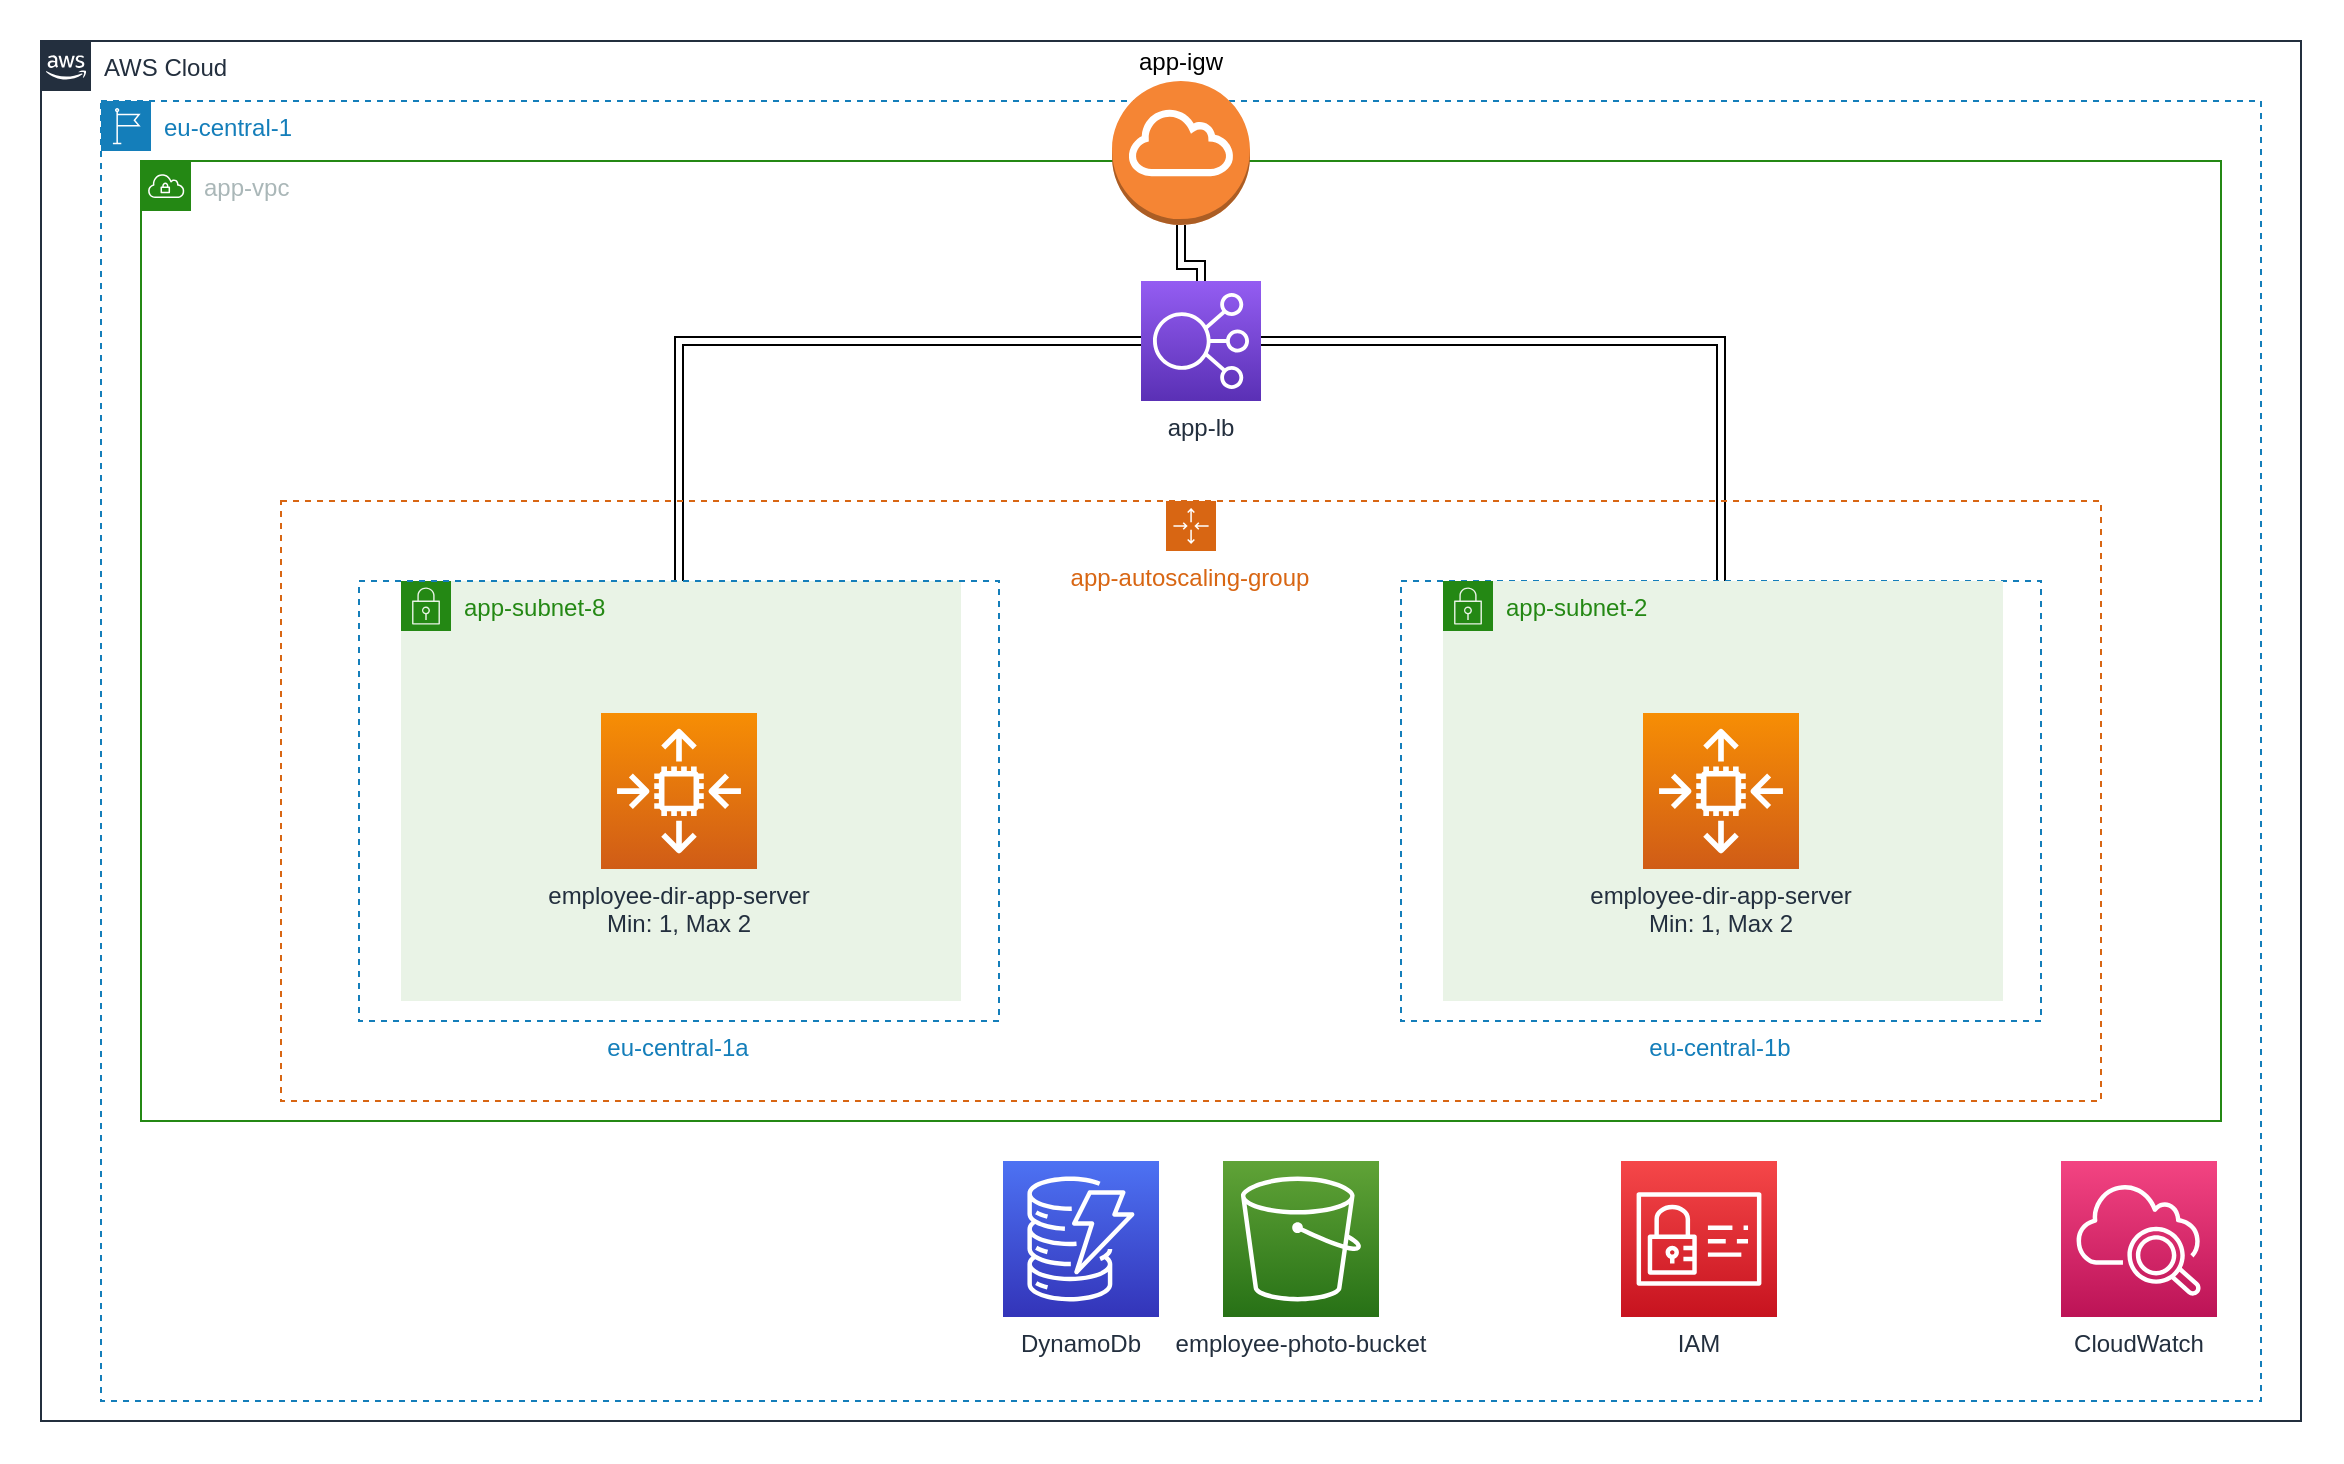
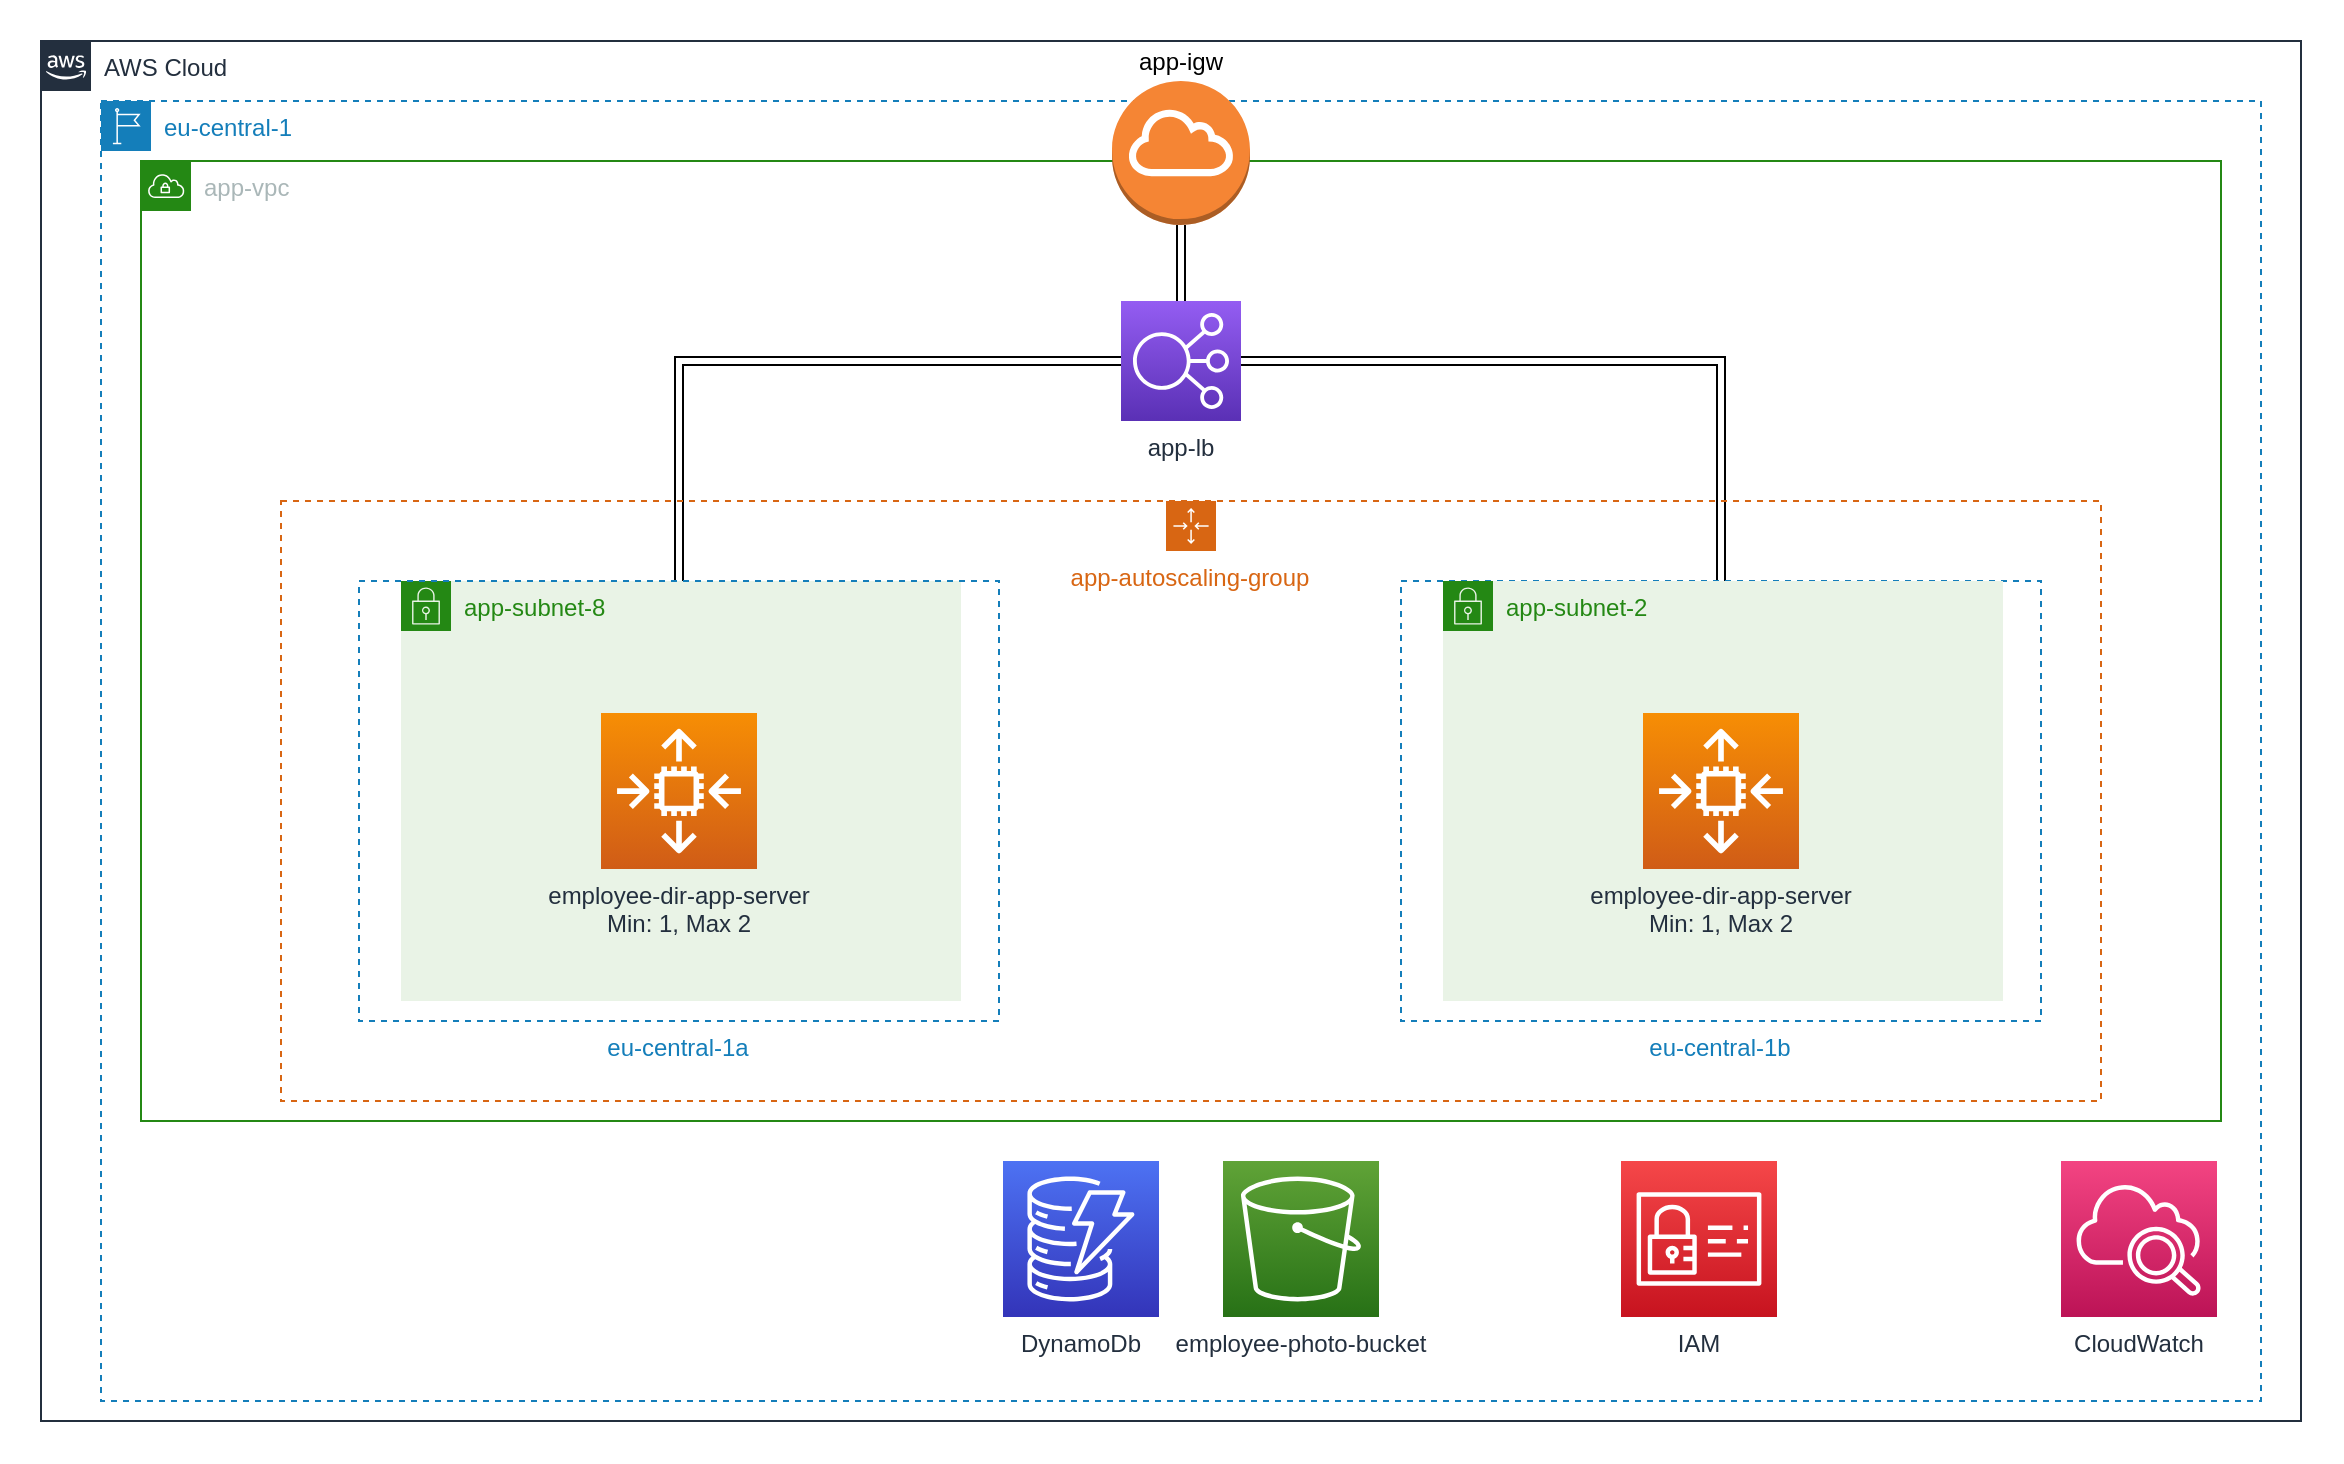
  <mxCell id="0" />
  <mxCell id="1" parent="0" />
  <mxCell id="2" value="eu-central-1&lt;br&gt;" style="points=[[0,0],[0.25,0],[0.5,0],[0.75,0],[1,0],[1,0.25],[1,0.5],[1,0.75],[1,1],[0.75,1],[0.5,1],[0.25,1],[0,1],[0,0.75],[0,0.5],[0,0.25]];outlineConnect=0;gradientColor=none;html=1;whiteSpace=wrap;fontSize=12;fontStyle=0;container=1;pointerEvents=0;collapsible=0;recursiveResize=0;shape=mxgraph.aws4.group;grIcon=mxgraph.aws4.group_region;strokeColor=#147EBA;fillColor=none;verticalAlign=top;align=left;spacingLeft=30;fontColor=#147EBA;dashed=1;" parent="1" vertex="1"><mxGeometry x="50" y="50" width="1080" height="650" as="geometry" /></mxCell>
  <mxCell id="3" value="app-vpc" style="points=[[0,0],[0.25,0],[0.5,0],[0.75,0],[1,0],[1,0.25],[1,0.5],[1,0.75],[1,1],[0.75,1],[0.5,1],[0.25,1],[0,1],[0,0.75],[0,0.5],[0,0.25]];outlineConnect=0;gradientColor=none;html=1;whiteSpace=wrap;fontSize=12;fontStyle=0;container=1;pointerEvents=0;collapsible=0;recursiveResize=0;shape=mxgraph.aws4.group;grIcon=mxgraph.aws4.group_vpc;strokeColor=#248814;fillColor=none;verticalAlign=top;align=left;spacingLeft=30;fontColor=#AAB7B8;dashed=0;" parent="2" vertex="1"><mxGeometry x="20" y="30" width="1040" height="480" as="geometry" /></mxCell>
  <mxCell id="4" value="app-subnet-8" style="points=[[0,0],[0.25,0],[0.5,0],[0.75,0],[1,0],[1,0.25],[1,0.5],[1,0.75],[1,1],[0.75,1],[0.5,1],[0.25,1],[0,1],[0,0.75],[0,0.5],[0,0.25]];outlineConnect=0;gradientColor=none;html=1;whiteSpace=wrap;fontSize=12;fontStyle=0;container=1;pointerEvents=0;collapsible=0;recursiveResize=0;shape=mxgraph.aws4.group;grIcon=mxgraph.aws4.group_security_group;grStroke=0;strokeColor=#248814;fillColor=#E9F3E6;verticalAlign=top;align=left;spacingLeft=30;fontColor=#248814;dashed=0;" parent="3" vertex="1"><mxGeometry x="130" y="210" width="280" height="210" as="geometry" /></mxCell>
  <mxCell id="5" value="app-igw" style="outlineConnect=0;dashed=0;verticalLabelPosition=top;verticalAlign=bottom;align=center;html=1;shape=mxgraph.aws3.internet_gateway;fillColor=#F58534;gradientColor=none;labelPosition=center;" vertex="1" parent="3"><mxGeometry x="485.5" y="-40" width="69" height="72" as="geometry" /></mxCell>
  <mxCell id="6" value="AWS Cloud" style="points=[[0,0],[0.25,0],[0.5,0],[0.75,0],[1,0],[1,0.25],[1,0.5],[1,0.75],[1,1],[0.75,1],[0.5,1],[0.25,1],[0,1],[0,0.75],[0,0.5],[0,0.25]];outlineConnect=0;gradientColor=none;html=1;whiteSpace=wrap;fontSize=12;fontStyle=0;container=1;pointerEvents=0;collapsible=0;recursiveResize=0;shape=mxgraph.aws4.group;grIcon=mxgraph.aws4.group_aws_cloud_alt;strokeColor=#232F3E;fillColor=none;verticalAlign=top;align=left;spacingLeft=30;fontColor=#232F3E;dashed=0;" vertex="1" parent="1"><mxGeometry x="20" y="20" width="1130" height="690" as="geometry" /></mxCell>
  <mxCell id="7" style="edgeStyle=orthogonalEdgeStyle;rounded=0;orthogonalLoop=1;jettySize=auto;html=1;exitX=0;exitY=0.5;exitDx=0;exitDy=0;exitPerimeter=0;shape=link;" edge="1" parent="6" source="9" target="13"><mxGeometry relative="1" as="geometry"><mxPoint x="320" y="340" as="targetPoint" /></mxGeometry></mxCell>
  <mxCell id="8" style="edgeStyle=orthogonalEdgeStyle;rounded=0;orthogonalLoop=1;jettySize=auto;html=1;shape=link;" edge="1" parent="6" source="9" target="11"><mxGeometry relative="1" as="geometry" /></mxCell>
- <mxCell id="9" value="app-lb" style="sketch=0;points=[[0,0,0],[0.25,0,0],[0.5,0,0],[0.75,0,0],[1,0,0],[0,1,0],[0.25,1,0],[0.5,1,0],[0.75,1,0],[1,1,0],[0,0.25,0],[0,0.5,0],[0,0.75,0],[1,0.25,0],[1,0.5,0],[1,0.75,0]];outlineConnect=0;fontColor=#232F3E;gradientColor=#945DF2;gradientDirection=north;fillColor=#5A30B5;strokeColor=#ffffff;dashed=0;verticalLabelPosition=bottom;verticalAlign=top;align=center;html=1;fontSize=12;fontStyle=0;aspect=fixed;shape=mxgraph.aws4.resourceIcon;resIcon=mxgraph.aws4.elastic_load_balancing;" parent="6" vertex="1"><mxGeometry x="550" y="120" width="60" height="60" as="geometry" /></mxCell>
+ <mxCell id="9" value="app-lb" style="sketch=0;points=[[0,0,0],[0.25,0,0],[0.5,0,0],[0.75,0,0],[1,0,0],[0,1,0],[0.25,1,0],[0.5,1,0],[0.75,1,0],[1,1,0],[0,0.25,0],[0,0.5,0],[0,0.75,0],[1,0.25,0],[1,0.5,0],[1,0.75,0]];outlineConnect=0;fontColor=#232F3E;gradientColor=#945DF2;gradientDirection=north;fillColor=#5A30B5;strokeColor=#ffffff;dashed=0;verticalLabelPosition=bottom;verticalAlign=top;align=center;html=1;fontSize=12;fontStyle=0;aspect=fixed;shape=mxgraph.aws4.resourceIcon;resIcon=mxgraph.aws4.elastic_load_balancing;" parent="6" vertex="1"><mxGeometry x="540" y="130" width="60" height="60" as="geometry" /></mxCell>
  <mxCell id="10" value="app-autoscaling-group" style="points=[[0,0],[0.25,0],[0.5,0],[0.75,0],[1,0],[1,0.25],[1,0.5],[1,0.75],[1,1],[0.75,1],[0.5,1],[0.25,1],[0,1],[0,0.75],[0,0.5],[0,0.25]];outlineConnect=0;gradientColor=none;html=1;whiteSpace=wrap;fontSize=12;fontStyle=0;container=1;pointerEvents=0;collapsible=0;recursiveResize=0;shape=mxgraph.aws4.groupCenter;grIcon=mxgraph.aws4.group_auto_scaling_group;grStroke=1;strokeColor=#D86613;fillColor=none;verticalAlign=top;align=center;fontColor=#D86613;dashed=1;spacingTop=25;" parent="6" vertex="1"><mxGeometry x="120" y="230" width="910" height="300" as="geometry" /></mxCell>
  <mxCell id="11" value="eu-central-1b&lt;br&gt;" style="fillColor=none;strokeColor=#147EBA;dashed=1;verticalAlign=top;fontStyle=0;fontColor=#147EBA;whiteSpace=wrap;html=1;container=0;labelPosition=center;verticalLabelPosition=bottom;align=center;" vertex="1" parent="10"><mxGeometry x="560" y="40" width="320" height="220" as="geometry" /></mxCell>
  <mxCell id="12" value="employee-dir-app-server&lt;br&gt;Min: 1, Max 2" style="sketch=0;points=[[0,0,0],[0.25,0,0],[0.5,0,0],[0.75,0,0],[1,0,0],[0,1,0],[0.25,1,0],[0.5,1,0],[0.75,1,0],[1,1,0],[0,0.25,0],[0,0.5,0],[0,0.75,0],[1,0.25,0],[1,0.5,0],[1,0.75,0]];outlineConnect=0;fontColor=#232F3E;gradientColor=#F78E04;gradientDirection=north;fillColor=#D05C17;strokeColor=#ffffff;dashed=0;verticalLabelPosition=bottom;verticalAlign=top;align=center;html=1;fontSize=12;fontStyle=0;aspect=fixed;shape=mxgraph.aws4.resourceIcon;resIcon=mxgraph.aws4.auto_scaling2;" parent="10" vertex="1"><mxGeometry x="160" y="106" width="78" height="78" as="geometry" /></mxCell>
  <mxCell id="13" value="eu-central-1a" style="fillColor=none;strokeColor=#147EBA;dashed=1;verticalAlign=top;fontStyle=0;fontColor=#147EBA;whiteSpace=wrap;html=1;labelPosition=center;verticalLabelPosition=bottom;align=center;" parent="10" vertex="1"><mxGeometry x="39" y="40" width="320" height="220" as="geometry" /></mxCell>
  <mxCell id="14" value="app-subnet-2" style="points=[[0,0],[0.25,0],[0.5,0],[0.75,0],[1,0],[1,0.25],[1,0.5],[1,0.75],[1,1],[0.75,1],[0.5,1],[0.25,1],[0,1],[0,0.75],[0,0.5],[0,0.25]];outlineConnect=0;gradientColor=none;html=1;whiteSpace=wrap;fontSize=12;fontStyle=0;container=0;pointerEvents=0;collapsible=0;recursiveResize=0;shape=mxgraph.aws4.group;grIcon=mxgraph.aws4.group_security_group;grStroke=0;strokeColor=#248814;fillColor=#E9F3E6;verticalAlign=top;align=left;spacingLeft=30;fontColor=#248814;dashed=0;" vertex="1" parent="10"><mxGeometry x="581" y="40" width="280" height="210" as="geometry" /></mxCell>
  <mxCell id="15" value="employee-dir-app-server&lt;br&gt;Min: 1, Max 2" style="sketch=0;points=[[0,0,0],[0.25,0,0],[0.5,0,0],[0.75,0,0],[1,0,0],[0,1,0],[0.25,1,0],[0.5,1,0],[0.75,1,0],[1,1,0],[0,0.25,0],[0,0.5,0],[0,0.75,0],[1,0.25,0],[1,0.5,0],[1,0.75,0]];outlineConnect=0;fontColor=#232F3E;gradientColor=#F78E04;gradientDirection=north;fillColor=#D05C17;strokeColor=#ffffff;dashed=0;verticalLabelPosition=bottom;verticalAlign=top;align=center;html=1;fontSize=12;fontStyle=0;aspect=fixed;shape=mxgraph.aws4.resourceIcon;resIcon=mxgraph.aws4.auto_scaling2;container=0;" vertex="1" parent="10"><mxGeometry x="681" y="106" width="78" height="78" as="geometry" /></mxCell>
  <mxCell id="16" value="DynamoDb" style="sketch=0;points=[[0,0,0],[0.25,0,0],[0.5,0,0],[0.75,0,0],[1,0,0],[0,1,0],[0.25,1,0],[0.5,1,0],[0.75,1,0],[1,1,0],[0,0.25,0],[0,0.5,0],[0,0.75,0],[1,0.25,0],[1,0.5,0],[1,0.75,0]];outlineConnect=0;fontColor=#232F3E;gradientColor=#4D72F3;gradientDirection=north;fillColor=#3334B9;strokeColor=#ffffff;dashed=0;verticalLabelPosition=bottom;verticalAlign=top;align=center;html=1;fontSize=12;fontStyle=0;aspect=fixed;shape=mxgraph.aws4.resourceIcon;resIcon=mxgraph.aws4.dynamodb;" parent="6" vertex="1"><mxGeometry x="481" y="560" width="78" height="78" as="geometry" /></mxCell>
  <mxCell id="17" value="employee-photo-bucket" style="sketch=0;points=[[0,0,0],[0.25,0,0],[0.5,0,0],[0.75,0,0],[1,0,0],[0,1,0],[0.25,1,0],[0.5,1,0],[0.75,1,0],[1,1,0],[0,0.25,0],[0,0.5,0],[0,0.75,0],[1,0.25,0],[1,0.5,0],[1,0.75,0]];outlineConnect=0;fontColor=#232F3E;gradientColor=#60A337;gradientDirection=north;fillColor=#277116;strokeColor=#ffffff;dashed=0;verticalLabelPosition=bottom;verticalAlign=top;align=center;html=1;fontSize=12;fontStyle=0;aspect=fixed;shape=mxgraph.aws4.resourceIcon;resIcon=mxgraph.aws4.s3;direction=east;" parent="6" vertex="1"><mxGeometry x="591" y="560" width="78" height="78" as="geometry" /></mxCell>
  <mxCell id="18" value="CloudWatch" style="sketch=0;points=[[0,0,0],[0.25,0,0],[0.5,0,0],[0.75,0,0],[1,0,0],[0,1,0],[0.25,1,0],[0.5,1,0],[0.75,1,0],[1,1,0],[0,0.25,0],[0,0.5,0],[0,0.75,0],[1,0.25,0],[1,0.5,0],[1,0.75,0]];points=[[0,0,0],[0.25,0,0],[0.5,0,0],[0.75,0,0],[1,0,0],[0,1,0],[0.25,1,0],[0.5,1,0],[0.75,1,0],[1,1,0],[0,0.25,0],[0,0.5,0],[0,0.75,0],[1,0.25,0],[1,0.5,0],[1,0.75,0]];outlineConnect=0;fontColor=#232F3E;gradientColor=#F34482;gradientDirection=north;fillColor=#BC1356;strokeColor=#ffffff;dashed=0;verticalLabelPosition=bottom;verticalAlign=top;align=center;html=1;fontSize=12;fontStyle=0;aspect=fixed;shape=mxgraph.aws4.resourceIcon;resIcon=mxgraph.aws4.cloudwatch_2;" parent="6" vertex="1"><mxGeometry x="1010" y="560" width="78" height="78" as="geometry" /></mxCell>
  <mxCell id="19" value="IAM&lt;br&gt;" style="sketch=0;points=[[0,0,0],[0.25,0,0],[0.5,0,0],[0.75,0,0],[1,0,0],[0,1,0],[0.25,1,0],[0.5,1,0],[0.75,1,0],[1,1,0],[0,0.25,0],[0,0.5,0],[0,0.75,0],[1,0.25,0],[1,0.5,0],[1,0.75,0]];outlineConnect=0;fontColor=#232F3E;gradientColor=#F54749;gradientDirection=north;fillColor=#C7131F;strokeColor=#ffffff;dashed=0;verticalLabelPosition=bottom;verticalAlign=top;align=center;html=1;fontSize=12;fontStyle=0;aspect=fixed;shape=mxgraph.aws4.resourceIcon;resIcon=mxgraph.aws4.identity_and_access_management;" vertex="1" parent="6"><mxGeometry x="790" y="560" width="78" height="78" as="geometry" /></mxCell>
  <mxCell id="20" style="edgeStyle=orthogonalEdgeStyle;rounded=0;orthogonalLoop=1;jettySize=auto;html=1;exitX=0.5;exitY=1;exitDx=0;exitDy=0;exitPerimeter=0;strokeColor=default;shape=link;" edge="1" parent="1" source="5" target="9"><mxGeometry relative="1" as="geometry" /></mxCell>
